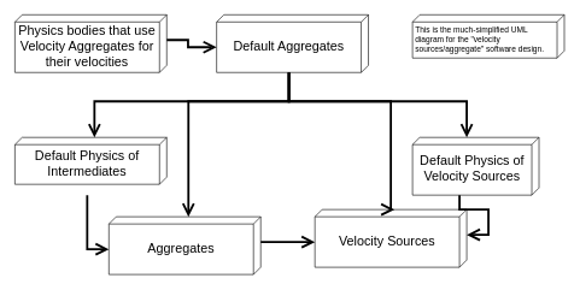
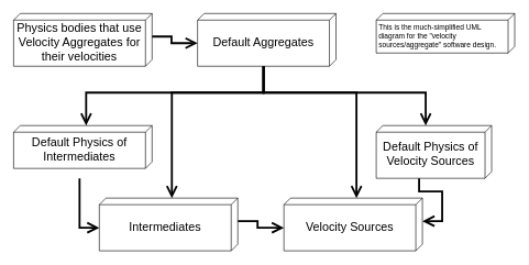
  <mxCell id="0" />
  <mxCell id="1" parent="0" />
- <mxCell id="2" value="&lt;font style=&quot;font-size: 18px;&quot;&gt;Aggregates&lt;/font&gt;" style="verticalAlign=middle;align=center;spacingTop=8;spacingLeft=2;spacingRight=12;shape=cube;size=10;direction=south;fontStyle=0;html=1;whiteSpace=wrap;fontFamily=Helvetica;fontSize=12;fontColor=default;" vertex="1" parent="1"><mxGeometry x="150" y="300" width="210" height="80" as="geometry" /></mxCell>
- <mxCell id="3" value="&lt;font style=&quot;font-size: 18px;&quot;&gt;Velocity Sources&lt;/font&gt;" style="verticalAlign=middle;align=center;spacingTop=8;spacingLeft=2;spacingRight=12;shape=cube;size=10;direction=south;fontStyle=0;html=1;whiteSpace=wrap;fontFamily=Helvetica;fontSize=12;fontColor=default;" vertex="1" parent="1"><mxGeometry x="435" y="290" width="210" height="80" as="geometry" /></mxCell>
+ <mxCell id="2" value="&lt;font style=&quot;font-size: 18px;&quot;&gt;Intermediates&lt;/font&gt;" style="verticalAlign=middle;align=center;spacingTop=8;spacingLeft=2;spacingRight=12;shape=cube;size=10;direction=south;fontStyle=0;html=1;whiteSpace=wrap;fontFamily=Helvetica;fontSize=12;fontColor=default;" vertex="1" parent="1"><mxGeometry x="150" y="300" width="210" height="80" as="geometry" /></mxCell>
+ <mxCell id="3" value="&lt;font style=&quot;font-size: 18px;&quot;&gt;Velocity Sources&lt;/font&gt;" style="verticalAlign=middle;align=center;spacingTop=8;spacingLeft=2;spacingRight=12;shape=cube;size=10;direction=south;fontStyle=0;html=1;whiteSpace=wrap;fontFamily=Helvetica;fontSize=12;fontColor=default;" vertex="1" parent="1"><mxGeometry x="430" y="300" width="210" height="80" as="geometry" /></mxCell>
  <mxCell id="4" value="&lt;font style=&quot;font-size: 18px;&quot;&gt;Default Aggregates&lt;/font&gt;" style="verticalAlign=middle;align=center;spacingTop=8;spacingLeft=2;spacingRight=12;shape=cube;size=10;direction=south;fontStyle=0;html=1;whiteSpace=wrap;fontFamily=Helvetica;fontSize=12;fontColor=default;" vertex="1" parent="1"><mxGeometry x="299" y="20" width="210" height="80" as="geometry" /></mxCell>
  <mxCell id="5" value="&lt;font style=&quot;font-size: 18px;&quot;&gt;Default Physics of Intermediates&lt;/font&gt;" style="verticalAlign=middle;align=center;spacingTop=8;spacingLeft=2;spacingRight=12;shape=cube;size=10;direction=south;fontStyle=0;html=1;whiteSpace=wrap;fontFamily=Helvetica;fontSize=12;fontColor=default;" vertex="1" parent="1"><mxGeometry x="20" y="190" width="210" height="65" as="geometry" /></mxCell>
  <mxCell id="6" value="&lt;font style=&quot;font-size: 18px;&quot;&gt;Default Physics of Velocity Sources&lt;/font&gt;" style="verticalAlign=middle;align=center;spacingTop=8;spacingLeft=2;spacingRight=12;shape=cube;size=10;direction=south;fontStyle=0;html=1;whiteSpace=wrap;fontFamily=Helvetica;fontSize=12;fontColor=default;" vertex="1" parent="1"><mxGeometry x="570" y="190" width="175" height="80" as="geometry" /></mxCell>
  <mxCell id="7" style="edgeStyle=orthogonalEdgeStyle;shape=connector;rounded=0;orthogonalLoop=1;jettySize=auto;html=1;entryX=0;entryY=0;entryDx=45;entryDy=210;entryPerimeter=0;labelBackgroundColor=default;strokeColor=default;strokeWidth=3;align=center;verticalAlign=middle;fontFamily=Helvetica;fontSize=11;fontColor=default;endArrow=open;endFill=0;endSize=12;exitX=0;exitY=0;exitDx=80;exitDy=110;exitPerimeter=0;" edge="1" parent="1" source="5" target="2"><mxGeometry relative="1" as="geometry"><mxPoint x="70" y="320" as="sourcePoint" /></mxGeometry></mxCell>
  <mxCell id="8" style="edgeStyle=orthogonalEdgeStyle;shape=connector;rounded=0;orthogonalLoop=1;jettySize=auto;html=1;exitX=0;exitY=0;exitDx=80;exitDy=110;exitPerimeter=0;entryX=0;entryY=0;entryDx=35;entryDy=0;entryPerimeter=0;labelBackgroundColor=default;strokeColor=default;strokeWidth=3;align=center;verticalAlign=middle;fontFamily=Helvetica;fontSize=11;fontColor=default;endArrow=open;endFill=0;endSize=12;" edge="1" parent="1" source="6" target="3"><mxGeometry relative="1" as="geometry" /></mxCell>
  <mxCell id="9" style="edgeStyle=orthogonalEdgeStyle;shape=connector;rounded=0;orthogonalLoop=1;jettySize=auto;html=1;exitX=0;exitY=0;exitDx=80;exitDy=110;exitPerimeter=0;entryX=0;entryY=0;entryDx=0;entryDy=100;entryPerimeter=0;labelBackgroundColor=default;strokeColor=default;strokeWidth=3;align=center;verticalAlign=middle;fontFamily=Helvetica;fontSize=11;fontColor=default;endArrow=open;endFill=0;endSize=12;" edge="1" parent="1" source="4" target="5"><mxGeometry relative="1" as="geometry" /></mxCell>
  <mxCell id="10" style="edgeStyle=orthogonalEdgeStyle;shape=connector;rounded=0;orthogonalLoop=1;jettySize=auto;html=1;exitX=0;exitY=0;exitDx=80;exitDy=110;exitPerimeter=0;entryX=0;entryY=0;entryDx=0;entryDy=100;entryPerimeter=0;labelBackgroundColor=default;strokeColor=default;strokeWidth=3;align=center;verticalAlign=middle;fontFamily=Helvetica;fontSize=11;fontColor=default;endArrow=open;endFill=0;endSize=12;" edge="1" parent="1" source="4" target="2"><mxGeometry relative="1" as="geometry"><Array as="points"><mxPoint x="399" y="140" /><mxPoint x="260" y="140" /></Array></mxGeometry></mxCell>
  <mxCell id="11" style="edgeStyle=orthogonalEdgeStyle;shape=connector;rounded=0;orthogonalLoop=1;jettySize=auto;html=1;exitX=0;exitY=0;exitDx=35;exitDy=0;exitPerimeter=0;entryX=0;entryY=0;entryDx=45;entryDy=210;entryPerimeter=0;labelBackgroundColor=default;strokeColor=default;strokeWidth=3;align=center;verticalAlign=middle;fontFamily=Helvetica;fontSize=11;fontColor=default;endArrow=open;endFill=0;endSize=12;" edge="1" parent="1" source="2" target="3"><mxGeometry relative="1" as="geometry" /></mxCell>
  <mxCell id="12" style="edgeStyle=orthogonalEdgeStyle;shape=connector;rounded=0;orthogonalLoop=1;jettySize=auto;html=1;exitX=0;exitY=0;exitDx=80;exitDy=110;exitPerimeter=0;entryX=0;entryY=0;entryDx=0;entryDy=100;entryPerimeter=0;labelBackgroundColor=default;strokeColor=default;strokeWidth=3;align=center;verticalAlign=middle;fontFamily=Helvetica;fontSize=11;fontColor=default;endArrow=open;endFill=0;endSize=12;" edge="1" parent="1" source="4" target="3"><mxGeometry relative="1" as="geometry"><Array as="points"><mxPoint x="399" y="140" /><mxPoint x="540" y="140" /></Array></mxGeometry></mxCell>
  <mxCell id="13" style="edgeStyle=orthogonalEdgeStyle;shape=connector;rounded=0;orthogonalLoop=1;jettySize=auto;html=1;exitX=0;exitY=0;exitDx=80;exitDy=110;exitPerimeter=0;entryX=0;entryY=0;entryDx=0;entryDy=100;entryPerimeter=0;labelBackgroundColor=default;strokeColor=default;strokeWidth=3;align=center;verticalAlign=middle;fontFamily=Helvetica;fontSize=11;fontColor=default;endArrow=open;endFill=0;endSize=12;" edge="1" parent="1" source="4" target="6"><mxGeometry relative="1" as="geometry" /></mxCell>
  <mxCell id="14" value="Physics bodies that use Velocity Aggregates for their velocities" style="verticalAlign=middle;align=center;spacingTop=8;spacingLeft=2;spacingRight=12;shape=cube;size=10;direction=south;fontStyle=0;html=1;whiteSpace=wrap;fontFamily=Helvetica;fontSize=18;fontColor=default;" vertex="1" parent="1"><mxGeometry x="20" y="20" width="210" height="80" as="geometry" /></mxCell>
  <mxCell id="15" style="edgeStyle=orthogonalEdgeStyle;shape=connector;rounded=0;orthogonalLoop=1;jettySize=auto;html=1;exitX=0;exitY=0;exitDx=35;exitDy=0;exitPerimeter=0;entryX=0;entryY=0;entryDx=45;entryDy=210;entryPerimeter=0;labelBackgroundColor=default;strokeColor=default;strokeWidth=3;align=center;verticalAlign=middle;fontFamily=Helvetica;fontSize=11;fontColor=default;endArrow=open;endFill=0;endSize=12;" edge="1" parent="1" source="14" target="4"><mxGeometry relative="1" as="geometry" /></mxCell>
  <mxCell id="16" value="This is the much-simplified UML diagram for the &quot;velocity sources/aggregate&quot; software design." style="verticalAlign=top;align=left;spacingTop=8;spacingLeft=2;spacingRight=12;shape=cube;size=10;direction=south;fontStyle=0;html=1;whiteSpace=wrap;fontFamily=Helvetica;fontSize=11;fontColor=default;" vertex="1" parent="1"><mxGeometry x="570" y="20" width="210" height="60" as="geometry" /></mxCell>
